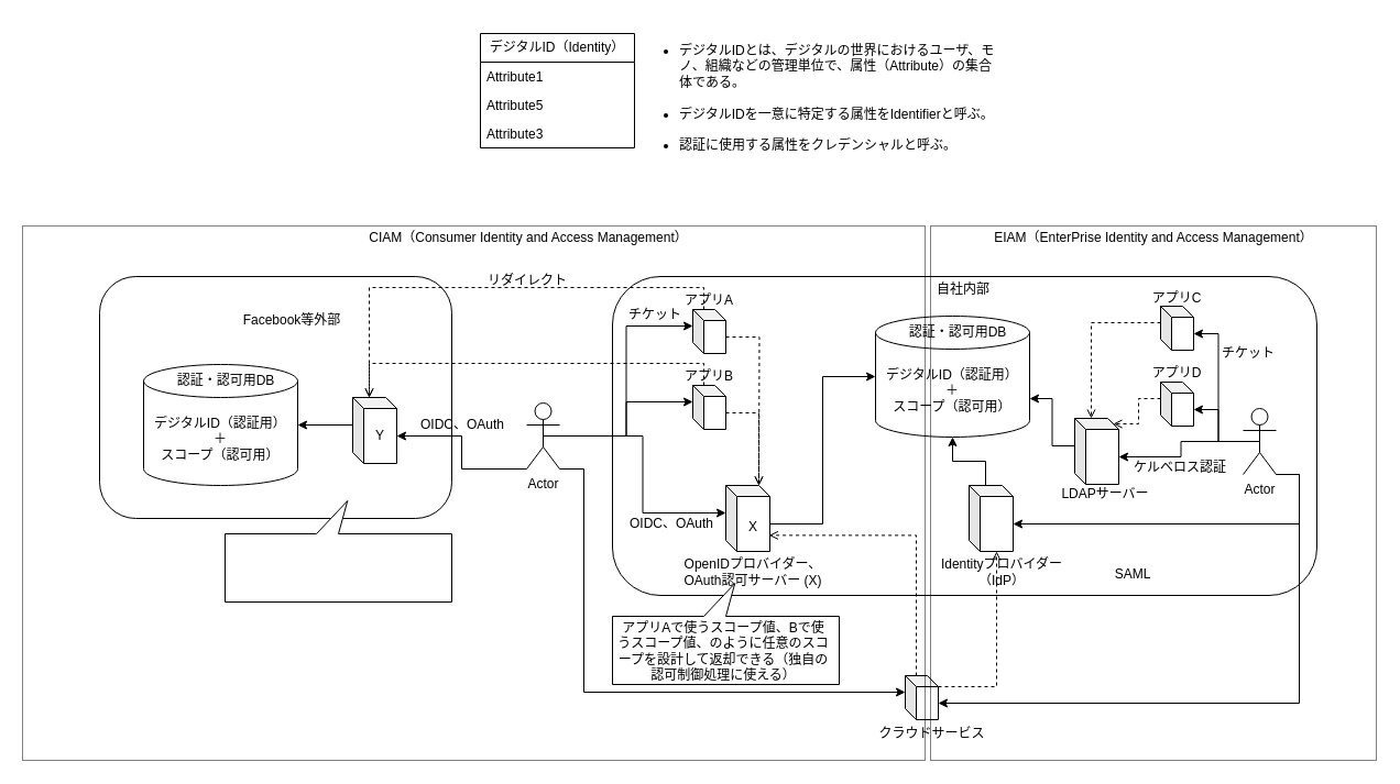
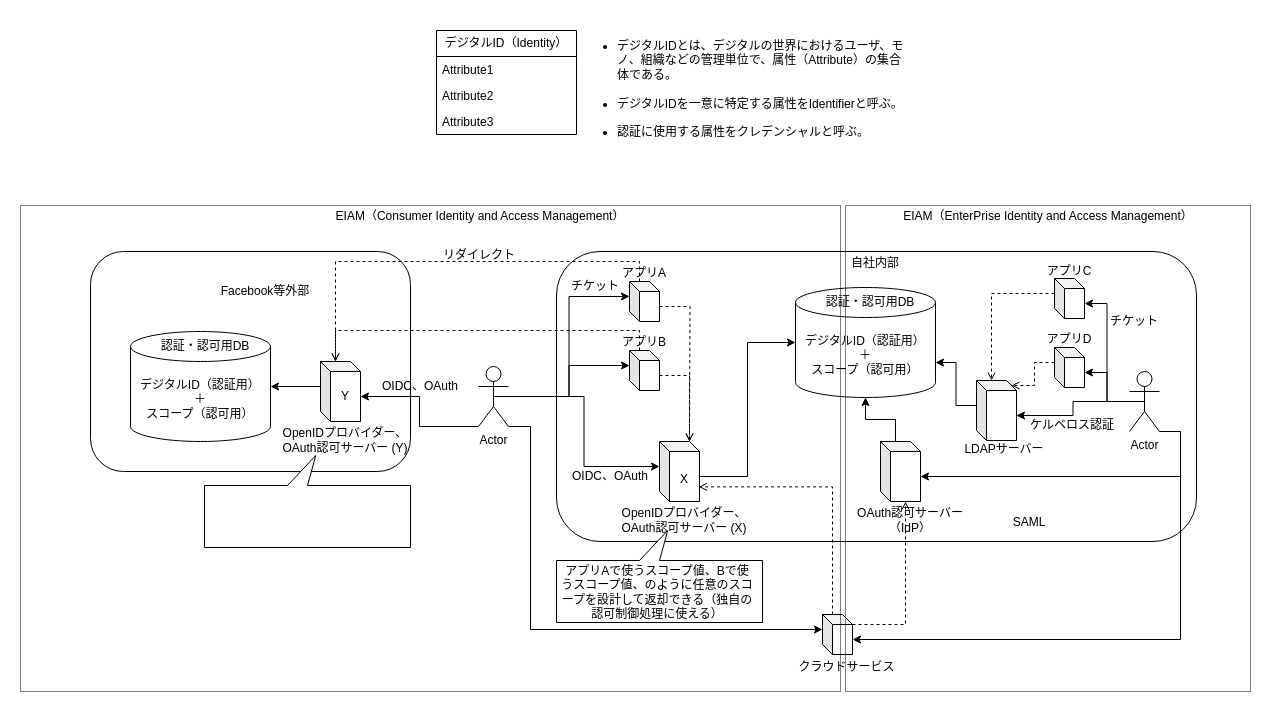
  <mxCell id="0" />
  <mxCell id="1" parent="0" />
  <mxCell id="2" value="" style="rounded=1;whiteSpace=wrap;html=1;fillColor=none;" vertex="1" parent="1"><mxGeometry x="90" y="251" width="320" height="220" as="geometry" /></mxCell>
  <mxCell id="3" value="デジタルID（認証用）&lt;br&gt;＋&lt;br&gt;スコープ（認可用）" style="shape=cylinder3;whiteSpace=wrap;html=1;boundedLbl=1;backgroundOutline=1;size=15;" vertex="1" parent="1"><mxGeometry x="130" y="331" width="140" height="110" as="geometry" /></mxCell>
  <mxCell id="4" value="認証・認可用DB" style="text;html=1;strokeColor=none;fillColor=none;align=center;verticalAlign=middle;whiteSpace=wrap;rounded=0;" vertex="1" parent="1"><mxGeometry x="150" y="331" width="110" height="30" as="geometry" /></mxCell>
  <mxCell id="5" style="edgeStyle=orthogonalEdgeStyle;rounded=0;orthogonalLoop=1;jettySize=auto;html=1;exitX=0;exitY=0;exitDx=0;exitDy=25;exitPerimeter=0;entryX=1;entryY=0.5;entryDx=0;entryDy=0;entryPerimeter=0;" edge="1" parent="1" source="6" target="3"><mxGeometry relative="1" as="geometry" /></mxCell>
  <mxCell id="6" value="" style="shape=cube;whiteSpace=wrap;html=1;boundedLbl=1;backgroundOutline=1;darkOpacity=0.05;darkOpacity2=0.1;size=10;" vertex="1" parent="1"><mxGeometry x="320" y="361" width="40" height="60" as="geometry" /></mxCell>
+ <mxCell id="7" value="OpenIDプロバイダー、&lt;br&gt;OAuth認可サーバー (Y)" style="text;html=1;strokeColor=none;fillColor=none;align=center;verticalAlign=middle;whiteSpace=wrap;rounded=0;" vertex="1" parent="1"><mxGeometry x="280" y="425" width="130" height="30" as="geometry" /></mxCell>
  <mxCell id="8" style="edgeStyle=orthogonalEdgeStyle;rounded=0;orthogonalLoop=1;jettySize=auto;html=1;entryX=0;entryY=0;entryDx=40;entryDy=35;entryPerimeter=0;exitX=0;exitY=1;exitDx=0;exitDy=0;exitPerimeter=0;" edge="1" parent="1" source="13" target="6"><mxGeometry relative="1" as="geometry"><mxPoint x="460" y="401" as="sourcePoint" /><Array as="points"><mxPoint x="419" y="426" /><mxPoint x="419" y="396" /></Array></mxGeometry></mxCell>
  <mxCell id="9" style="edgeStyle=orthogonalEdgeStyle;rounded=0;orthogonalLoop=1;jettySize=auto;html=1;entryX=0;entryY=0;entryDx=0;entryDy=15;entryPerimeter=0;exitX=0.5;exitY=0.5;exitDx=0;exitDy=0;exitPerimeter=0;" edge="1" parent="1" source="13" target="20"><mxGeometry relative="1" as="geometry"><mxPoint x="516" y="396" as="sourcePoint" /></mxGeometry></mxCell>
  <mxCell id="10" style="edgeStyle=orthogonalEdgeStyle;rounded=0;orthogonalLoop=1;jettySize=auto;html=1;exitX=0.5;exitY=0.5;exitDx=0;exitDy=0;exitPerimeter=0;entryX=0;entryY=0;entryDx=0;entryDy=25;entryPerimeter=0;" edge="1" parent="1" source="13" target="16"><mxGeometry relative="1" as="geometry" /></mxCell>
  <mxCell id="11" style="edgeStyle=orthogonalEdgeStyle;rounded=0;orthogonalLoop=1;jettySize=auto;html=1;exitX=0.5;exitY=0.5;exitDx=0;exitDy=0;exitPerimeter=0;entryX=0;entryY=0;entryDx=0;entryDy=15;entryPerimeter=0;" edge="1" parent="1" source="13" target="24"><mxGeometry relative="1" as="geometry" /></mxCell>
  <mxCell id="12" style="edgeStyle=orthogonalEdgeStyle;rounded=0;orthogonalLoop=1;jettySize=auto;html=1;exitX=1;exitY=1;exitDx=0;exitDy=0;exitPerimeter=0;entryX=0;entryY=0;entryDx=0;entryDy=15;entryPerimeter=0;" edge="1" parent="1" source="13" target="54"><mxGeometry relative="1" as="geometry"><Array as="points"><mxPoint x="530" y="426" /><mxPoint x="530" y="629" /></Array></mxGeometry></mxCell>
  <mxCell id="13" value="Actor" style="shape=umlActor;verticalLabelPosition=bottom;verticalAlign=top;html=1;" vertex="1" parent="1"><mxGeometry x="478" y="366" width="30" height="60" as="geometry" /></mxCell>
  <mxCell id="14" value="" style="rounded=1;whiteSpace=wrap;html=1;fillColor=none;" vertex="1" parent="1"><mxGeometry x="556" y="251" width="640" height="290" as="geometry" /></mxCell>
  <mxCell id="15" style="edgeStyle=orthogonalEdgeStyle;rounded=0;orthogonalLoop=1;jettySize=auto;html=1;exitX=0;exitY=0;exitDx=40;exitDy=35;exitPerimeter=0;entryX=0;entryY=0.5;entryDx=0;entryDy=0;entryPerimeter=0;" edge="1" parent="1" source="16" target="30"><mxGeometry relative="1" as="geometry" /></mxCell>
  <mxCell id="16" value="" style="shape=cube;whiteSpace=wrap;html=1;boundedLbl=1;backgroundOutline=1;darkOpacity=0.05;darkOpacity2=0.1;size=10;" vertex="1" parent="1"><mxGeometry x="659" y="441" width="40" height="60" as="geometry" /></mxCell>
  <mxCell id="17" value="OpenIDプロバイダー、&lt;br&gt;OAuth認可サーバー (X)" style="text;html=1;strokeColor=none;fillColor=none;align=center;verticalAlign=middle;whiteSpace=wrap;rounded=0;" vertex="1" parent="1"><mxGeometry x="619" y="505" width="130" height="30" as="geometry" /></mxCell>
  <mxCell id="18" style="edgeStyle=orthogonalEdgeStyle;rounded=0;orthogonalLoop=1;jettySize=auto;html=1;exitX=0;exitY=0;exitDx=30;exitDy=25;exitPerimeter=0;dashed=1;endArrow=open;endFill=0;" edge="1" parent="1" source="20"><mxGeometry relative="1" as="geometry"><mxPoint x="689" y="441" as="targetPoint" /></mxGeometry></mxCell>
  <mxCell id="19" style="edgeStyle=orthogonalEdgeStyle;rounded=0;orthogonalLoop=1;jettySize=auto;html=1;exitX=0;exitY=0;exitDx=10;exitDy=0;exitPerimeter=0;entryX=0;entryY=0;entryDx=15;entryDy=0;entryPerimeter=0;dashed=1;endArrow=open;endFill=0;" edge="1" parent="1" source="20" target="6"><mxGeometry relative="1" as="geometry" /></mxCell>
  <mxCell id="20" value="" style="shape=cube;whiteSpace=wrap;html=1;boundedLbl=1;backgroundOutline=1;darkOpacity=0.05;darkOpacity2=0.1;size=10;" vertex="1" parent="1"><mxGeometry x="629" y="281" width="30" height="40" as="geometry" /></mxCell>
  <mxCell id="21" value="アプリA" style="text;html=1;strokeColor=none;fillColor=none;align=center;verticalAlign=middle;whiteSpace=wrap;rounded=0;" vertex="1" parent="1"><mxGeometry x="614" y="258" width="60" height="30" as="geometry" /></mxCell>
  <mxCell id="22" style="edgeStyle=orthogonalEdgeStyle;rounded=0;orthogonalLoop=1;jettySize=auto;html=1;exitX=0;exitY=0;exitDx=30;exitDy=25;exitPerimeter=0;entryX=0;entryY=0;entryDx=30;entryDy=0;entryPerimeter=0;dashed=1;endArrow=open;endFill=0;" edge="1" parent="1" source="24" target="16"><mxGeometry relative="1" as="geometry" /></mxCell>
  <mxCell id="23" style="edgeStyle=orthogonalEdgeStyle;rounded=0;orthogonalLoop=1;jettySize=auto;html=1;exitX=0;exitY=0;exitDx=10;exitDy=0;exitPerimeter=0;entryX=0;entryY=0;entryDx=15;entryDy=0;entryPerimeter=0;dashed=1;endArrow=open;endFill=0;" edge="1" parent="1" source="24" target="6"><mxGeometry relative="1" as="geometry" /></mxCell>
  <mxCell id="24" value="" style="shape=cube;whiteSpace=wrap;html=1;boundedLbl=1;backgroundOutline=1;darkOpacity=0.05;darkOpacity2=0.1;size=10;" vertex="1" parent="1"><mxGeometry x="629" y="350" width="30" height="40" as="geometry" /></mxCell>
  <mxCell id="25" value="アプリB" style="text;html=1;strokeColor=none;fillColor=none;align=center;verticalAlign=middle;whiteSpace=wrap;rounded=0;" vertex="1" parent="1"><mxGeometry x="614" y="327" width="60" height="30" as="geometry" /></mxCell>
  <mxCell id="26" value="リダイレクト" style="text;html=1;strokeColor=none;fillColor=none;align=center;verticalAlign=middle;whiteSpace=wrap;rounded=0;" vertex="1" parent="1"><mxGeometry x="429" y="240" width="100" height="30" as="geometry" /></mxCell>
  <mxCell id="27" value="OIDC、OAuth" style="text;html=1;strokeColor=none;fillColor=none;align=center;verticalAlign=middle;whiteSpace=wrap;rounded=0;" vertex="1" parent="1"><mxGeometry x="380" y="371" width="80" height="30" as="geometry" /></mxCell>
  <mxCell id="28" value="OIDC、OAuth" style="text;html=1;strokeColor=none;fillColor=none;align=center;verticalAlign=middle;whiteSpace=wrap;rounded=0;" vertex="1" parent="1"><mxGeometry x="570" y="461" width="80" height="30" as="geometry" /></mxCell>
  <mxCell id="29" value="チケット" style="text;html=1;strokeColor=none;fillColor=none;align=center;verticalAlign=middle;whiteSpace=wrap;rounded=0;" vertex="1" parent="1"><mxGeometry x="565" y="271" width="60" height="30" as="geometry" /></mxCell>
  <mxCell id="30" value="デジタルID（認証用）&lt;br&gt;＋&lt;br&gt;スコープ（認可用）" style="shape=cylinder3;whiteSpace=wrap;html=1;boundedLbl=1;backgroundOutline=1;size=15;" vertex="1" parent="1"><mxGeometry x="795" y="287" width="140" height="110" as="geometry" /></mxCell>
  <mxCell id="31" value="認証・認可用DB" style="text;html=1;strokeColor=none;fillColor=none;align=center;verticalAlign=middle;whiteSpace=wrap;rounded=0;" vertex="1" parent="1"><mxGeometry x="815" y="287" width="110" height="30" as="geometry" /></mxCell>
  <mxCell id="32" style="edgeStyle=orthogonalEdgeStyle;rounded=0;orthogonalLoop=1;jettySize=auto;html=1;exitX=0.5;exitY=0.5;exitDx=0;exitDy=0;exitPerimeter=0;entryX=0;entryY=0;entryDx=30;entryDy=25;entryPerimeter=0;" edge="1" parent="1" source="37" target="39"><mxGeometry relative="1" as="geometry" /></mxCell>
  <mxCell id="33" style="edgeStyle=orthogonalEdgeStyle;rounded=0;orthogonalLoop=1;jettySize=auto;html=1;exitX=0.5;exitY=0.5;exitDx=0;exitDy=0;exitPerimeter=0;entryX=0;entryY=0;entryDx=30;entryDy=25;entryPerimeter=0;" edge="1" parent="1" source="37" target="42"><mxGeometry relative="1" as="geometry" /></mxCell>
  <mxCell id="34" style="edgeStyle=orthogonalEdgeStyle;rounded=0;orthogonalLoop=1;jettySize=auto;html=1;exitX=0.5;exitY=0.5;exitDx=0;exitDy=0;exitPerimeter=0;entryX=0;entryY=0;entryDx=40;entryDy=35;entryPerimeter=0;" edge="1" parent="1" source="37" target="45"><mxGeometry relative="1" as="geometry"><mxPoint x="1035" y="415" as="targetPoint" /></mxGeometry></mxCell>
  <mxCell id="35" style="edgeStyle=orthogonalEdgeStyle;rounded=0;orthogonalLoop=1;jettySize=auto;html=1;exitX=1;exitY=1;exitDx=0;exitDy=0;exitPerimeter=0;entryX=0;entryY=0;entryDx=40;entryDy=35;entryPerimeter=0;" edge="1" parent="1" source="37" target="50"><mxGeometry relative="1" as="geometry"><Array as="points"><mxPoint x="1180" y="431" /><mxPoint x="1180" y="476" /></Array></mxGeometry></mxCell>
  <mxCell id="36" style="edgeStyle=orthogonalEdgeStyle;rounded=0;orthogonalLoop=1;jettySize=auto;html=1;exitX=1;exitY=1;exitDx=0;exitDy=0;exitPerimeter=0;entryX=0;entryY=0;entryDx=30;entryDy=25;entryPerimeter=0;" edge="1" parent="1" source="37" target="54"><mxGeometry relative="1" as="geometry"><Array as="points"><mxPoint x="1180" y="431" /><mxPoint x="1180" y="639" /></Array></mxGeometry></mxCell>
  <mxCell id="37" value="Actor" style="shape=umlActor;verticalLabelPosition=bottom;verticalAlign=top;html=1;" vertex="1" parent="1"><mxGeometry x="1129" y="371" width="30" height="60" as="geometry" /></mxCell>
  <mxCell id="38" style="edgeStyle=orthogonalEdgeStyle;rounded=0;orthogonalLoop=1;jettySize=auto;html=1;exitX=0;exitY=0;exitDx=0;exitDy=15;exitPerimeter=0;entryX=0;entryY=0;entryDx=15;entryDy=0;entryPerimeter=0;dashed=1;endArrow=open;endFill=0;" edge="1" parent="1" source="39" target="45"><mxGeometry relative="1" as="geometry" /></mxCell>
  <mxCell id="39" value="" style="shape=cube;whiteSpace=wrap;html=1;boundedLbl=1;backgroundOutline=1;darkOpacity=0.05;darkOpacity2=0.1;size=10;" vertex="1" parent="1"><mxGeometry x="1054" y="278" width="30" height="40" as="geometry" /></mxCell>
  <mxCell id="40" value="アプリC" style="text;html=1;strokeColor=none;fillColor=none;align=center;verticalAlign=middle;whiteSpace=wrap;rounded=0;" vertex="1" parent="1"><mxGeometry x="1039" y="255" width="60" height="32" as="geometry" /></mxCell>
  <mxCell id="41" style="edgeStyle=orthogonalEdgeStyle;rounded=0;orthogonalLoop=1;jettySize=auto;html=1;exitX=0;exitY=0;exitDx=0;exitDy=15;exitPerimeter=0;entryX=0;entryY=0;entryDx=35;entryDy=5;entryPerimeter=0;dashed=1;endArrow=open;endFill=0;" edge="1" parent="1" source="42" target="45"><mxGeometry relative="1" as="geometry" /></mxCell>
  <mxCell id="42" value="" style="shape=cube;whiteSpace=wrap;html=1;boundedLbl=1;backgroundOutline=1;darkOpacity=0.05;darkOpacity2=0.1;size=10;" vertex="1" parent="1"><mxGeometry x="1054" y="347" width="30" height="40" as="geometry" /></mxCell>
  <mxCell id="43" value="アプリD" style="text;html=1;strokeColor=none;fillColor=none;align=center;verticalAlign=middle;whiteSpace=wrap;rounded=0;" vertex="1" parent="1"><mxGeometry x="1039" y="324" width="60" height="30" as="geometry" /></mxCell>
  <mxCell id="44" style="edgeStyle=orthogonalEdgeStyle;rounded=0;orthogonalLoop=1;jettySize=auto;html=1;exitX=0;exitY=0;exitDx=0;exitDy=25;exitPerimeter=0;entryX=1;entryY=0;entryDx=0;entryDy=75;entryPerimeter=0;" edge="1" parent="1" source="45" target="30"><mxGeometry relative="1" as="geometry"><mxPoint x="965" y="415" as="sourcePoint" /></mxGeometry></mxCell>
  <mxCell id="45" value="" style="shape=cube;whiteSpace=wrap;html=1;boundedLbl=1;backgroundOutline=1;darkOpacity=0.05;darkOpacity2=0.1;size=10;" vertex="1" parent="1"><mxGeometry x="976" y="380" width="40" height="60" as="geometry" /></mxCell>
  <mxCell id="46" value="LDAPサーバー" style="text;html=1;strokeColor=none;fillColor=none;align=center;verticalAlign=middle;whiteSpace=wrap;rounded=0;" vertex="1" parent="1"><mxGeometry x="957" y="434" width="94" height="30" as="geometry" /></mxCell>
  <mxCell id="47" value="ケルベロス認証" style="text;html=1;strokeColor=none;fillColor=none;align=center;verticalAlign=middle;whiteSpace=wrap;rounded=0;" vertex="1" parent="1"><mxGeometry x="1025" y="410" width="94" height="30" as="geometry" /></mxCell>
  <mxCell id="48" value="チケット" style="text;html=1;strokeColor=none;fillColor=none;align=center;verticalAlign=middle;whiteSpace=wrap;rounded=0;" vertex="1" parent="1"><mxGeometry x="1105" y="306" width="58" height="30" as="geometry" /></mxCell>
  <mxCell id="49" style="edgeStyle=orthogonalEdgeStyle;rounded=0;orthogonalLoop=1;jettySize=auto;html=1;exitX=0;exitY=0;exitDx=15;exitDy=0;exitPerimeter=0;" edge="1" parent="1" source="50" target="30"><mxGeometry relative="1" as="geometry" /></mxCell>
  <mxCell id="50" value="" style="shape=cube;whiteSpace=wrap;html=1;boundedLbl=1;backgroundOutline=1;darkOpacity=0.05;darkOpacity2=0.1;size=10;" vertex="1" parent="1"><mxGeometry x="880" y="441" width="40" height="60" as="geometry" /></mxCell>
- <mxCell id="51" value="Identityプロバイダー（IdP）" style="text;html=1;strokeColor=none;fillColor=none;align=center;verticalAlign=middle;whiteSpace=wrap;rounded=0;" vertex="1" parent="1"><mxGeometry x="850" y="505" width="120" height="30" as="geometry" /></mxCell>
+ <mxCell id="51" value="OAuth認可サーバー（IdP）" style="text;html=1;strokeColor=none;fillColor=none;align=center;verticalAlign=middle;whiteSpace=wrap;rounded=0;" vertex="1" parent="1"><mxGeometry x="850" y="505" width="120" height="30" as="geometry" /></mxCell>
  <mxCell id="52" style="edgeStyle=orthogonalEdgeStyle;rounded=0;orthogonalLoop=1;jettySize=auto;html=1;exitX=0;exitY=0;exitDx=30;exitDy=10;exitPerimeter=0;entryX=0;entryY=0;entryDx=25;entryDy=60;entryPerimeter=0;dashed=1;endArrow=open;endFill=0;" edge="1" parent="1" source="54" target="50"><mxGeometry relative="1" as="geometry" /></mxCell>
  <mxCell id="53" style="edgeStyle=orthogonalEdgeStyle;rounded=0;orthogonalLoop=1;jettySize=auto;html=1;exitX=0;exitY=0;exitDx=10;exitDy=0;exitPerimeter=0;entryX=0.983;entryY=0.756;entryDx=0;entryDy=0;entryPerimeter=0;dashed=1;endArrow=open;endFill=0;" edge="1" parent="1" source="54" target="16"><mxGeometry relative="1" as="geometry" /></mxCell>
  <mxCell id="54" value="" style="shape=cube;whiteSpace=wrap;html=1;boundedLbl=1;backgroundOutline=1;darkOpacity=0.05;darkOpacity2=0.1;size=10;" vertex="1" parent="1"><mxGeometry x="822" y="614" width="30" height="40" as="geometry" /></mxCell>
  <mxCell id="55" value="クラウドサービス" style="text;html=1;strokeColor=none;fillColor=none;align=center;verticalAlign=middle;whiteSpace=wrap;rounded=0;" vertex="1" parent="1"><mxGeometry x="795" y="651" width="103" height="32" as="geometry" /></mxCell>
  <mxCell id="56" value="SAML" style="text;html=1;strokeColor=none;fillColor=none;align=center;verticalAlign=middle;whiteSpace=wrap;rounded=0;" vertex="1" parent="1"><mxGeometry x="982" y="507" width="94" height="30" as="geometry" /></mxCell>
  <mxCell id="57" value="X" style="text;html=1;strokeColor=none;fillColor=none;align=center;verticalAlign=middle;whiteSpace=wrap;rounded=0;" vertex="1" parent="1"><mxGeometry x="654" y="464" width="60" height="30" as="geometry" /></mxCell>
  <mxCell id="58" value="Y" style="text;html=1;strokeColor=none;fillColor=none;align=center;verticalAlign=middle;whiteSpace=wrap;rounded=0;" vertex="1" parent="1"><mxGeometry x="315" y="381" width="60" height="30" as="geometry" /></mxCell>
  <mxCell id="59" value="Facebook等外部" style="text;html=1;strokeColor=none;fillColor=none;align=center;verticalAlign=middle;whiteSpace=wrap;rounded=0;" vertex="1" parent="1"><mxGeometry x="170" y="276" width="190" height="30" as="geometry" /></mxCell>
  <mxCell id="60" value="自社内部" style="text;html=1;strokeColor=none;fillColor=none;align=center;verticalAlign=middle;whiteSpace=wrap;rounded=0;" vertex="1" parent="1"><mxGeometry x="780" y="248" width="190" height="30" as="geometry" /></mxCell>
  <mxCell id="61" value="" style="rounded=0;whiteSpace=wrap;html=1;fillColor=none;dashed=1;dashPattern=1 1;strokeWidth=1;" vertex="1" parent="1"><mxGeometry x="20" y="205" width="820" height="486" as="geometry" /></mxCell>
- <mxCell id="62" value="CIAM（Consumer Identity and Access Management）" style="text;html=1;strokeColor=none;fillColor=none;align=center;verticalAlign=middle;whiteSpace=wrap;rounded=0;" vertex="1" parent="1"><mxGeometry x="320" y="201" width="320" height="30" as="geometry" /></mxCell>
+ <mxCell id="62" value="EIAM（Consumer Identity and Access Management）" style="text;html=1;strokeColor=none;fillColor=none;align=center;verticalAlign=middle;whiteSpace=wrap;rounded=0;" vertex="1" parent="1"><mxGeometry x="320" y="201" width="320" height="30" as="geometry" /></mxCell>
  <mxCell id="63" value="" style="rounded=0;whiteSpace=wrap;html=1;fillColor=none;dashed=1;dashPattern=1 1;strokeWidth=1;" vertex="1" parent="1"><mxGeometry x="845" y="205" width="405" height="486" as="geometry" /></mxCell>
  <mxCell id="64" value="EIAM（EnterPrise Identity and Access Management）" style="text;html=1;strokeColor=none;fillColor=none;align=center;verticalAlign=middle;whiteSpace=wrap;rounded=0;" vertex="1" parent="1"><mxGeometry x="887.5" y="201" width="320" height="30" as="geometry" /></mxCell>
  <mxCell id="65" value="" style="shape=callout;whiteSpace=wrap;html=1;perimeter=calloutPerimeter;position2=0.46;rotation=-180;" vertex="1" parent="1"><mxGeometry x="556" y="530" width="206" height="92" as="geometry" /></mxCell>
  <mxCell id="66" value="アプリAで使うスコープ値、Bで使うスコープ値、のように任意のスコープを設計して返却できる（独自の認可制御処理に使える）" style="text;html=1;strokeColor=none;fillColor=none;align=center;verticalAlign=middle;whiteSpace=wrap;rounded=0;" vertex="1" parent="1"><mxGeometry x="560" y="577" width="194" height="30" as="geometry" /></mxCell>
  <mxCell id="67" value="" style="shape=callout;whiteSpace=wrap;html=1;perimeter=calloutPerimeter;position2=0.46;rotation=-180;" vertex="1" parent="1"><mxGeometry x="204" y="455" width="206" height="92" as="geometry" /></mxCell>
  <mxCell id="68" value="デジタルID（Identity）" style="swimlane;fontStyle=0;childLayout=stackLayout;horizontal=1;startSize=26;fillColor=none;horizontalStack=0;resizeParent=1;resizeParentMax=0;resizeLast=0;collapsible=1;marginBottom=0;whiteSpace=wrap;html=1;" vertex="1" parent="1"><mxGeometry x="436" y="30" width="140" height="104" as="geometry"><mxRectangle x="440" y="-280" width="160" height="30" as="alternateBounds" /></mxGeometry></mxCell>
  <mxCell id="69" value="Attribute1" style="text;strokeColor=none;fillColor=none;align=left;verticalAlign=top;spacingLeft=4;spacingRight=4;overflow=hidden;rotatable=0;points=[[0,0.5],[1,0.5]];portConstraint=eastwest;whiteSpace=wrap;html=1;" vertex="1" parent="68"><mxGeometry y="26" width="140" height="26" as="geometry" /></mxCell>
- <mxCell id="70" value="Attribute5" style="text;strokeColor=none;fillColor=none;align=left;verticalAlign=top;spacingLeft=4;spacingRight=4;overflow=hidden;rotatable=0;points=[[0,0.5],[1,0.5]];portConstraint=eastwest;whiteSpace=wrap;html=1;" vertex="1" parent="68"><mxGeometry y="52" width="140" height="26" as="geometry" /></mxCell>
+ <mxCell id="70" value="Attribute2" style="text;strokeColor=none;fillColor=none;align=left;verticalAlign=top;spacingLeft=4;spacingRight=4;overflow=hidden;rotatable=0;points=[[0,0.5],[1,0.5]];portConstraint=eastwest;whiteSpace=wrap;html=1;" vertex="1" parent="68"><mxGeometry y="52" width="140" height="26" as="geometry" /></mxCell>
  <mxCell id="71" value="Attribute3" style="text;strokeColor=none;fillColor=none;align=left;verticalAlign=top;spacingLeft=4;spacingRight=4;overflow=hidden;rotatable=0;points=[[0,0.5],[1,0.5]];portConstraint=eastwest;whiteSpace=wrap;html=1;" vertex="1" parent="68"><mxGeometry y="78" width="140" height="26" as="geometry" /></mxCell>
  <mxCell id="72" value="&lt;div style=&quot;text-align: left;&quot;&gt;&lt;ul&gt;&lt;li&gt;&lt;span style=&quot;background-color: initial;&quot;&gt;デジタルIDとは、デジタルの世界におけるユーザ、モノ、組織などの管理単位で、属性（Attribute）の集合体である。&lt;br&gt;&lt;br&gt;&lt;/span&gt;&lt;/li&gt;&lt;li&gt;&lt;span style=&quot;background-color: initial;&quot;&gt;デジタルIDを一意に特定する属性をIdentifierと呼ぶ。&lt;br&gt;&lt;br&gt;&lt;/span&gt;&lt;/li&gt;&lt;li&gt;&lt;span style=&quot;background-color: initial;&quot;&gt;認証に使用する属性をクレデンシャルと呼ぶ。&lt;/span&gt;&lt;/li&gt;&lt;/ul&gt;&lt;/div&gt;" style="text;html=1;strokeColor=none;fillColor=none;align=center;verticalAlign=top;whiteSpace=wrap;rounded=0;" vertex="1" parent="1"><mxGeometry x="576" y="20" width="330" height="140" as="geometry" /></mxCell>
